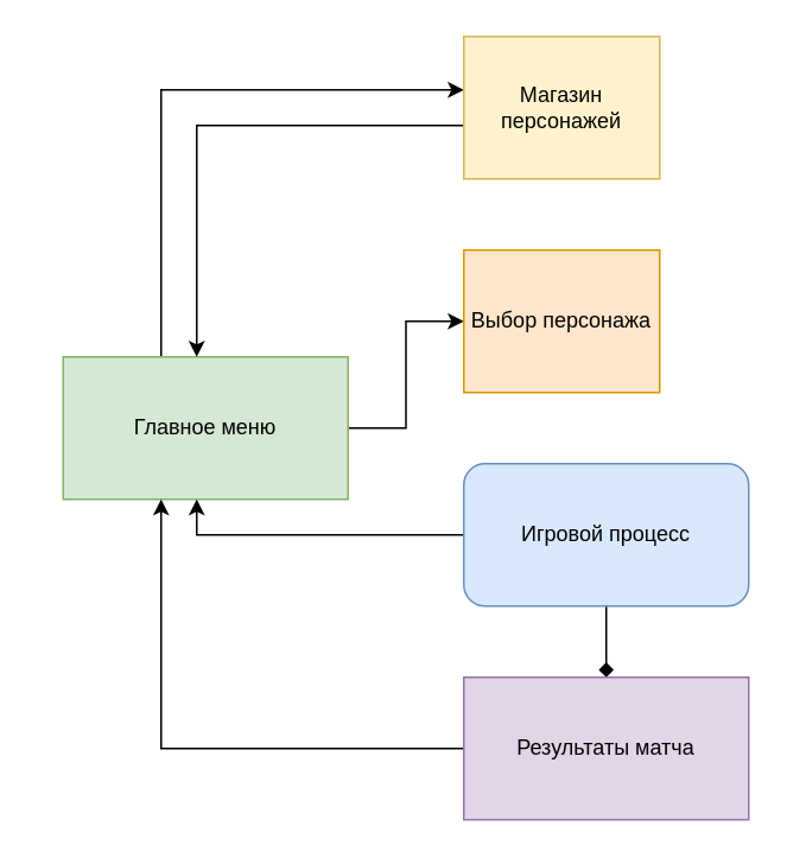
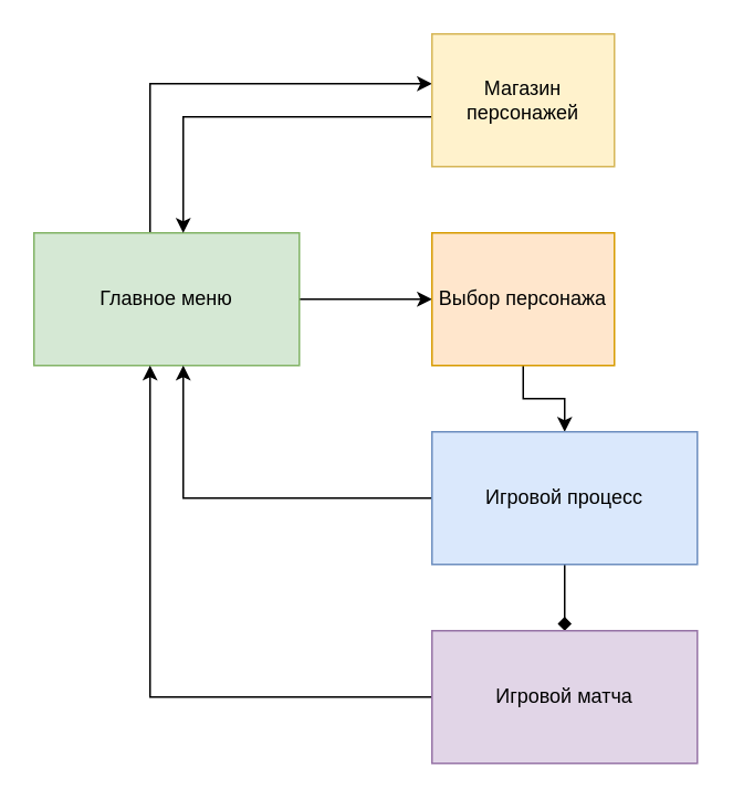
  <mxCell id="0" />
  <mxCell id="1" parent="0" />
  <mxCell id="2" style="edgeStyle=orthogonalEdgeStyle;rounded=0;orthogonalLoop=1;jettySize=auto;html=1;" edge="1" parent="1" source="4" target="8"><mxGeometry relative="1" as="geometry"><Array as="points"><mxPoint x="90" y="50" /></Array></mxGeometry></mxCell>
  <mxCell id="3" style="edgeStyle=orthogonalEdgeStyle;rounded=0;orthogonalLoop=1;jettySize=auto;html=1;" edge="1" parent="1" source="4" target="6"><mxGeometry relative="1" as="geometry" /></mxCell>
- <mxCell id="4" value="Главное меню" style="rounded=0;whiteSpace=wrap;html=1;fillColor=#d5e8d4;strokeColor=#82b366;" vertex="1" parent="1"><mxGeometry x="35" y="200" width="160" height="80" as="geometry" /></mxCell>
+ <mxCell id="4" value="Главное меню" style="rounded=0;whiteSpace=wrap;html=1;fillColor=#d5e8d4;strokeColor=#82b366;" vertex="1" parent="1"><mxGeometry x="20" y="140" width="160" height="80" as="geometry" /></mxCell>
+ <mxCell id="5" style="edgeStyle=orthogonalEdgeStyle;rounded=0;orthogonalLoop=1;jettySize=auto;html=1;" edge="1" parent="1" source="6" target="11"><mxGeometry relative="1" as="geometry" /></mxCell>
  <mxCell id="6" value="Выбор персонажа" style="rounded=0;whiteSpace=wrap;html=1;fillColor=#ffe6cc;strokeColor=#d79b00;" vertex="1" parent="1"><mxGeometry x="260" y="140" width="110" height="80" as="geometry" /></mxCell>
  <mxCell id="7" style="edgeStyle=orthogonalEdgeStyle;rounded=0;orthogonalLoop=1;jettySize=auto;html=1;" edge="1" parent="1" source="8" target="4"><mxGeometry relative="1" as="geometry"><Array as="points"><mxPoint x="110" y="70" /></Array></mxGeometry></mxCell>
  <mxCell id="8" value="Магазин персонажей" style="rounded=0;whiteSpace=wrap;html=1;fillColor=#fff2cc;strokeColor=#d6b656;" vertex="1" parent="1"><mxGeometry x="260" y="20" width="110" height="80" as="geometry" /></mxCell>
  <mxCell id="9" style="edgeStyle=orthogonalEdgeStyle;rounded=0;orthogonalLoop=1;jettySize=auto;html=1;" edge="1" parent="1" source="11" target="4"><mxGeometry relative="1" as="geometry"><Array as="points"><mxPoint x="110" y="300" /></Array></mxGeometry></mxCell>
  <mxCell id="10" style="edgeStyle=orthogonalEdgeStyle;rounded=0;orthogonalLoop=1;jettySize=auto;html=1;endArrow=diamond;" edge="1" parent="1" source="11" target="13"><mxGeometry relative="1" as="geometry" /></mxCell>
- <mxCell id="11" value="Игровой процесс" style="whiteSpace=wrap;html=1;fillColor=#dae8fc;strokeColor=#6c8ebf;rounded=1;" vertex="1" parent="1"><mxGeometry x="260" y="260" width="160" height="80" as="geometry" /></mxCell>
+ <mxCell id="11" value="Игровой процесс" style="rounded=0;whiteSpace=wrap;html=1;fillColor=#dae8fc;strokeColor=#6c8ebf;" vertex="1" parent="1"><mxGeometry x="260" y="260" width="160" height="80" as="geometry" /></mxCell>
  <mxCell id="12" style="edgeStyle=orthogonalEdgeStyle;rounded=0;orthogonalLoop=1;jettySize=auto;html=1;" edge="1" parent="1" source="13" target="4"><mxGeometry relative="1" as="geometry"><Array as="points"><mxPoint x="90" y="420" /></Array></mxGeometry></mxCell>
- <mxCell id="13" value="Результаты матча" style="rounded=0;whiteSpace=wrap;html=1;fillColor=#e1d5e7;strokeColor=#9673a6;" vertex="1" parent="1"><mxGeometry x="260" y="380" width="160" height="80" as="geometry" /></mxCell>
+ <mxCell id="13" value="Игровой матча" style="rounded=0;whiteSpace=wrap;html=1;fillColor=#e1d5e7;strokeColor=#9673a6;" vertex="1" parent="1"><mxGeometry x="260" y="380" width="160" height="80" as="geometry" /></mxCell>
